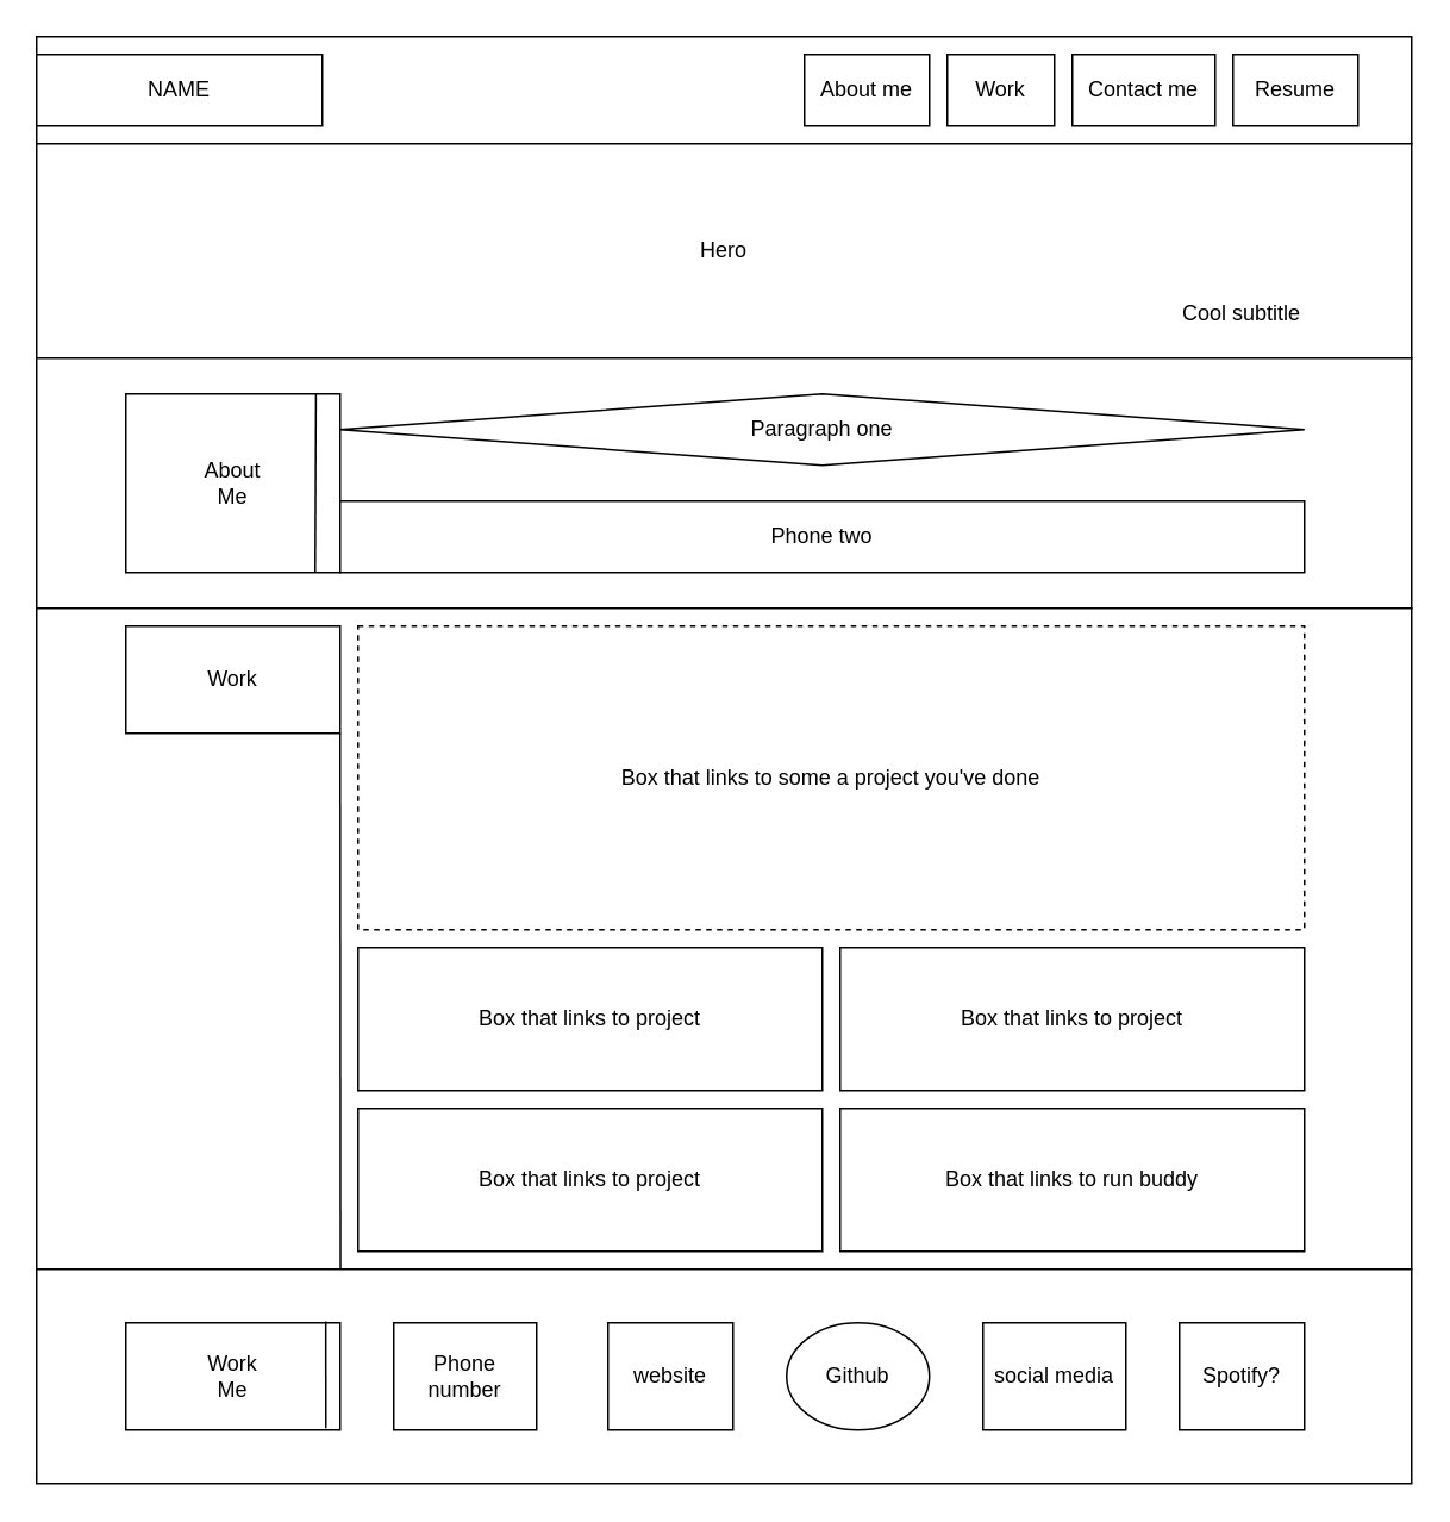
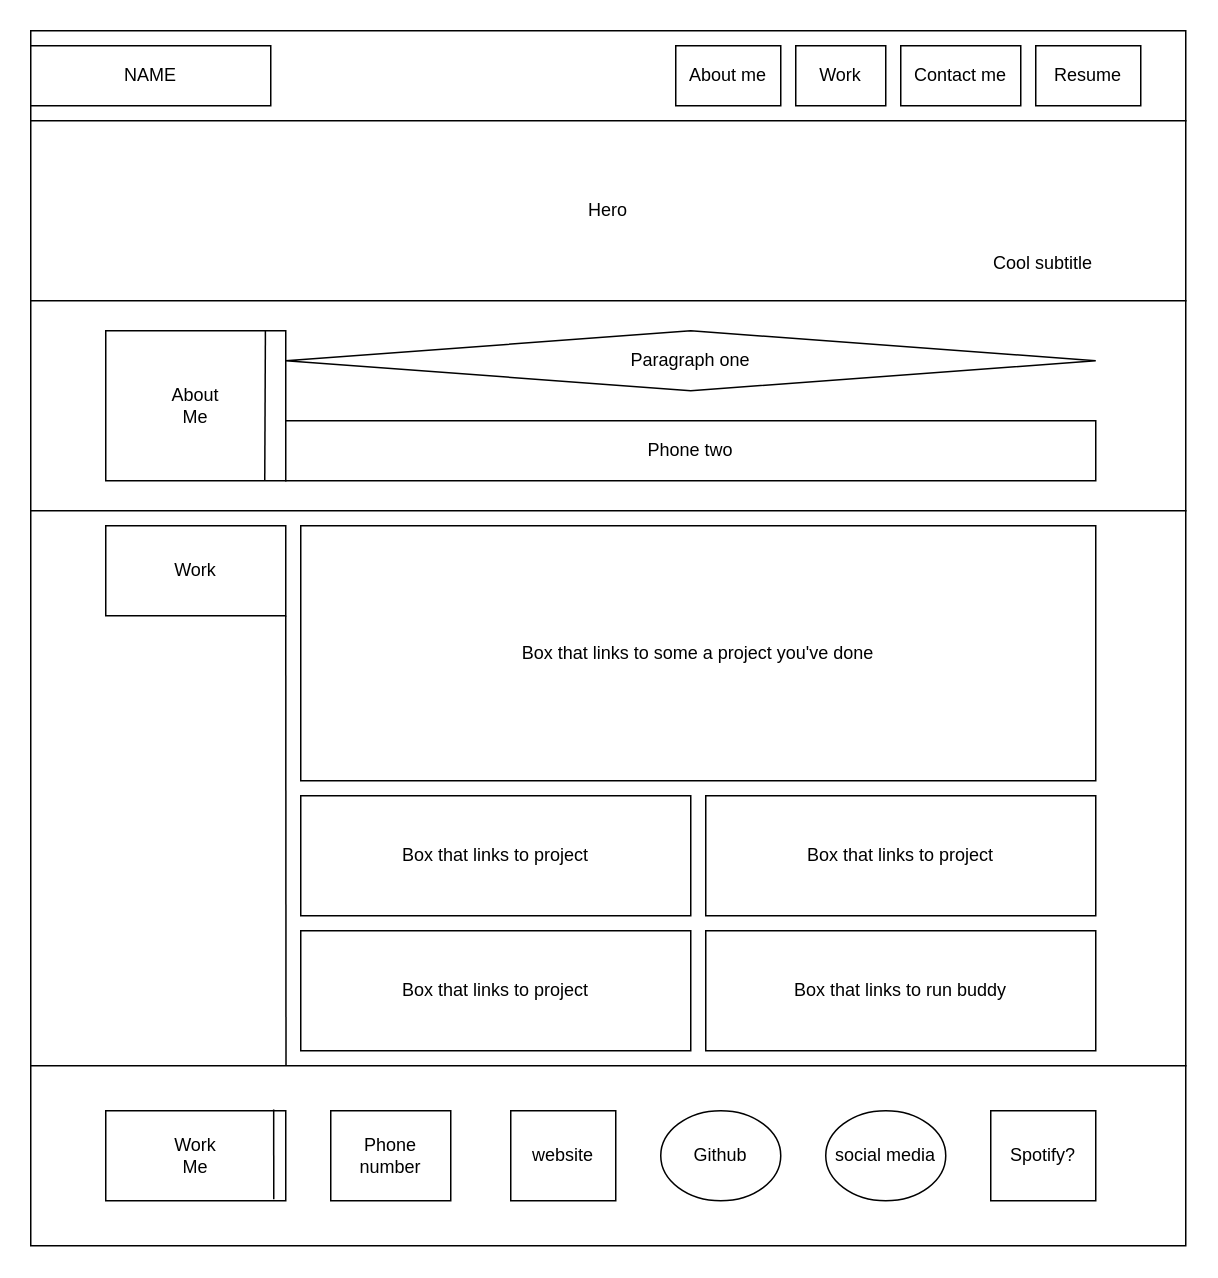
  <mxCell id="0" />
  <mxCell id="1" parent="0" />
  <mxCell id="2" value="" style="rounded=0;whiteSpace=wrap;html=1;" vertex="1" parent="1"><mxGeometry x="20" width="770" height="60" as="geometry" y="20" /></mxCell>
  <mxCell id="3" value="NAME" style="rounded=0;whiteSpace=wrap;html=1;" vertex="1" parent="1"><mxGeometry x="20" y="30" width="160" height="40" as="geometry" /></mxCell>
  <mxCell id="4" value="About me" style="rounded=0;whiteSpace=wrap;html=1;" vertex="1" parent="1"><mxGeometry x="450" y="30" width="70" height="40" as="geometry" /></mxCell>
  <mxCell id="5" value="Work" style="rounded=0;whiteSpace=wrap;html=1;" vertex="1" parent="1"><mxGeometry x="530" y="30" width="60" height="40" as="geometry" /></mxCell>
  <mxCell id="6" value="Contact me" style="rounded=0;whiteSpace=wrap;html=1;" vertex="1" parent="1"><mxGeometry x="600" y="30" width="80" height="40" as="geometry" /></mxCell>
  <mxCell id="7" value="Resume" style="rounded=0;whiteSpace=wrap;html=1;" vertex="1" parent="1"><mxGeometry x="690" y="30" width="70" height="40" as="geometry" /></mxCell>
  <mxCell id="8" value="Hero" style="rounded=0;whiteSpace=wrap;html=1;" vertex="1" parent="1"><mxGeometry x="20" y="80" width="770" height="120" as="geometry" /></mxCell>
  <mxCell id="9" value="Cool subtitle" style="text;html=1;strokeColor=none;fillColor=none;align=center;verticalAlign=middle;whiteSpace=wrap;rounded=0;" vertex="1" parent="1"><mxGeometry x="650" y="150" width="90" height="50" as="geometry" /></mxCell>
  <mxCell id="10" value="" style="rounded=0;whiteSpace=wrap;html=1;" vertex="1" parent="1"><mxGeometry x="20" y="200" width="770" height="140" as="geometry" /></mxCell>
  <mxCell id="11" value="About&lt;br&gt;Me" style="rounded=0;whiteSpace=wrap;html=1;" vertex="1" parent="1"><mxGeometry x="70" y="220" width="120" height="100" as="geometry" /></mxCell>
  <mxCell id="12" value="" style="endArrow=none;html=1;entryX=0.887;entryY=0;entryDx=0;entryDy=0;entryPerimeter=0;" edge="1" parent="1" target="11"><mxGeometry width="50" height="50" relative="1" as="geometry"><mxPoint x="176" y="320" as="sourcePoint" /><mxPoint x="210" y="250" as="targetPoint" /><Array as="points" /></mxGeometry></mxCell>
  <mxCell id="13" value="Paragraph one" style="rhombus;whiteSpace=wrap;html=1;" vertex="1" parent="1"><mxGeometry x="190" y="220" width="540" height="40" as="geometry" /></mxCell>
  <mxCell id="14" value="Phone two" style="rounded=0;whiteSpace=wrap;html=1;" vertex="1" parent="1"><mxGeometry x="190" y="280" width="540" height="40" as="geometry" /></mxCell>
  <mxCell id="15" value="" style="rounded=0;whiteSpace=wrap;html=1;" vertex="1" parent="1"><mxGeometry x="20" y="340" width="770" height="370" as="geometry" /></mxCell>
  <mxCell id="16" value="Work" style="rounded=0;whiteSpace=wrap;html=1;" vertex="1" parent="1"><mxGeometry x="70" y="350" width="120" height="60" as="geometry" /></mxCell>
  <mxCell id="17" value="" style="endArrow=none;html=1;entryX=1;entryY=1;entryDx=0;entryDy=0;exitX=0.221;exitY=1.01;exitDx=0;exitDy=0;exitPerimeter=0;" edge="1" parent="1" source="15" target="16"><mxGeometry width="50" height="50" relative="1" as="geometry"><mxPoint x="70" y="480" as="sourcePoint" /><mxPoint x="120" y="430" as="targetPoint" /></mxGeometry></mxCell>
- <mxCell id="18" value="Box that links to some a project you've done" style="rounded=0;whiteSpace=wrap;html=1;dashed=1;" vertex="1" parent="1"><mxGeometry x="200" y="350" width="530" height="170" as="geometry" /></mxCell>
+ <mxCell id="18" value="Box that links to some a project you've done" style="rounded=0;whiteSpace=wrap;html=1;" vertex="1" parent="1"><mxGeometry x="200" y="350" width="530" height="170" as="geometry" /></mxCell>
  <mxCell id="19" value="Box that links to project" style="rounded=0;whiteSpace=wrap;html=1;" vertex="1" parent="1"><mxGeometry x="200" y="530" width="260" height="80" as="geometry" /></mxCell>
  <mxCell id="20" value="Box that links to project" style="rounded=0;whiteSpace=wrap;html=1;" vertex="1" parent="1"><mxGeometry x="200" y="620" width="260" height="80" as="geometry" /></mxCell>
  <mxCell id="21" value="Box that links to project" style="rounded=0;whiteSpace=wrap;html=1;" vertex="1" parent="1"><mxGeometry x="470" y="530" width="260" height="80" as="geometry" /></mxCell>
  <mxCell id="22" value="Box that links to run buddy" style="rounded=0;whiteSpace=wrap;html=1;" vertex="1" parent="1"><mxGeometry x="470" y="620" width="260" height="80" as="geometry" /></mxCell>
  <mxCell id="23" value="" style="rounded=0;whiteSpace=wrap;html=1;" vertex="1" parent="1"><mxGeometry x="20" y="710" width="770" height="120" as="geometry" /></mxCell>
  <mxCell id="24" value="Work&lt;br&gt;Me" style="rounded=0;whiteSpace=wrap;html=1;" vertex="1" parent="1"><mxGeometry x="70" y="740" width="120" height="60" as="geometry" /></mxCell>
  <mxCell id="25" value="" style="endArrow=none;html=1;entryX=0.933;entryY=-0.013;entryDx=0;entryDy=0;entryPerimeter=0;" edge="1" parent="1" target="24"><mxGeometry width="50" height="50" relative="1" as="geometry"><mxPoint x="182" y="799" as="sourcePoint" /><mxPoint x="110" y="640" as="targetPoint" /></mxGeometry></mxCell>
  <mxCell id="26" value="Phone number" style="rounded=0;whiteSpace=wrap;html=1;" vertex="1" parent="1"><mxGeometry x="220" y="740" width="80" height="60" as="geometry" /></mxCell>
  <mxCell id="27" value="website" style="rounded=0;whiteSpace=wrap;html=1;" vertex="1" parent="1"><mxGeometry x="340" y="740" width="70" height="60" as="geometry" /></mxCell>
  <mxCell id="28" value="Github" style="ellipse;whiteSpace=wrap;html=1;" vertex="1" parent="1"><mxGeometry x="440" y="740" width="80" height="60" as="geometry" /></mxCell>
- <mxCell id="29" value="social media" style="rounded=0;whiteSpace=wrap;html=1;" vertex="1" parent="1"><mxGeometry x="550" y="740" width="80" height="60" as="geometry" /></mxCell>
+ <mxCell id="29" value="social media" style="ellipse;whiteSpace=wrap;html=1;" vertex="1" parent="1"><mxGeometry x="550" y="740" width="80" height="60" as="geometry" /></mxCell>
  <mxCell id="30" value="Spotify?" style="rounded=0;whiteSpace=wrap;html=1;" vertex="1" parent="1"><mxGeometry x="660" y="740" width="70" height="60" as="geometry" /></mxCell>
